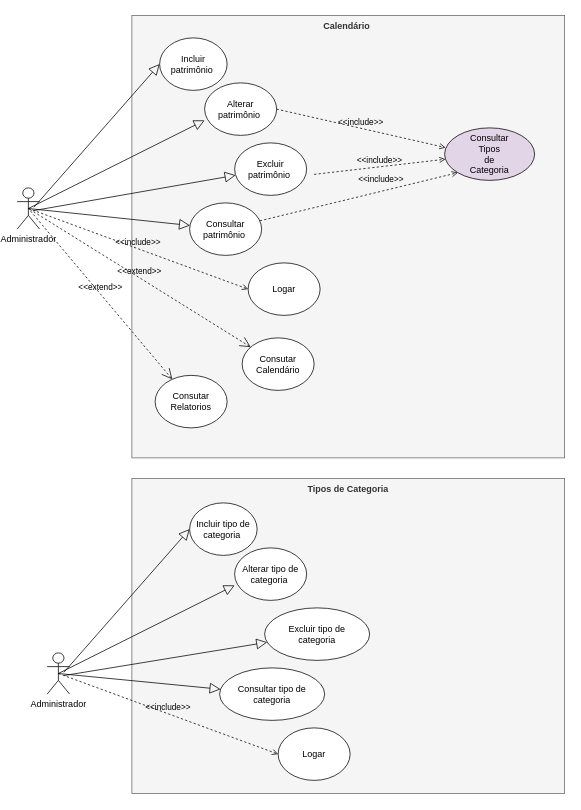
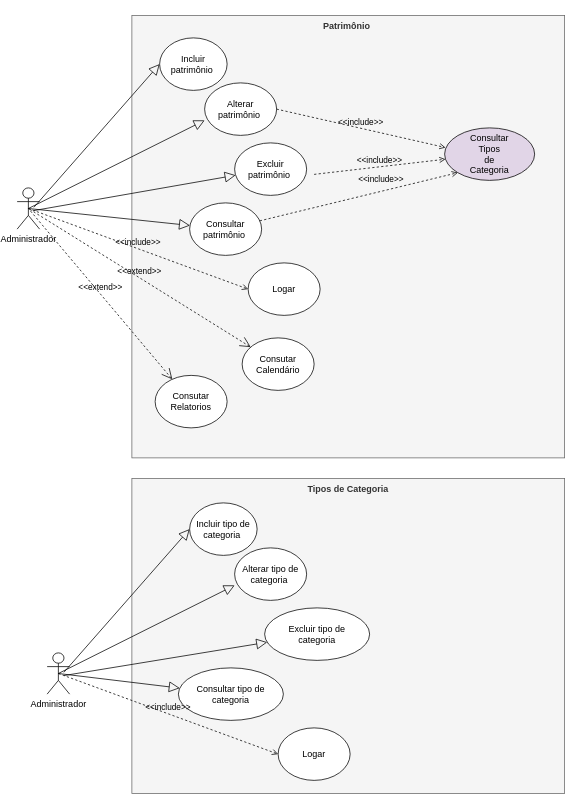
  <mxCell id="0" />
  <mxCell id="1" parent="0" />
- <mxCell id="2" value="Calendário&amp;nbsp;" style="shape=rect;html=1;verticalAlign=top;fontStyle=1;whiteSpace=wrap;align=center;fillColor=#f5f5f5;fontColor=#333333;strokeColor=#666666;" parent="1" vertex="1"><mxGeometry x="173" y="20" width="577" height="590" as="geometry" /></mxCell>
+ <mxCell id="2" value="Patrimônio&amp;nbsp;" style="shape=rect;html=1;verticalAlign=top;fontStyle=1;whiteSpace=wrap;align=center;fillColor=#f5f5f5;fontColor=#333333;strokeColor=#666666;" parent="1" vertex="1"><mxGeometry x="173" y="20" width="577" height="590" as="geometry" /></mxCell>
  <mxCell id="3" value="Incluir patrimônio&amp;nbsp;" style="ellipse;whiteSpace=wrap;html=1;" parent="1" vertex="1"><mxGeometry x="210" y="50" width="90" height="70" as="geometry" /></mxCell>
  <mxCell id="4" value="Administrador&lt;br&gt;" style="shape=umlActor;html=1;verticalLabelPosition=bottom;verticalAlign=top;align=center;" parent="1" vertex="1"><mxGeometry x="20" y="250" width="30" height="55" as="geometry" /></mxCell>
  <mxCell id="5" value="" style="edgeStyle=none;html=1;endArrow=block;endFill=0;endSize=12;verticalAlign=bottom;rounded=0;entryX=0;entryY=0.5;entryDx=0;entryDy=0;exitX=0.744;exitY=0.472;exitDx=0;exitDy=0;exitPerimeter=0;" parent="1" source="4" target="3" edge="1"><mxGeometry width="160" relative="1" as="geometry"><mxPoint x="100" y="155" as="sourcePoint" /><mxPoint x="260" y="155" as="targetPoint" /></mxGeometry></mxCell>
  <mxCell id="6" value="Alterar patrimônio&amp;nbsp;" style="ellipse;whiteSpace=wrap;html=1;" parent="1" vertex="1"><mxGeometry x="270" y="110" width="96" height="70" as="geometry" /></mxCell>
  <mxCell id="7" value="Excluir patrimônio&amp;nbsp;" style="ellipse;whiteSpace=wrap;html=1;" parent="1" vertex="1"><mxGeometry x="310" y="190" width="96" height="70" as="geometry" /></mxCell>
  <mxCell id="8" value="" style="edgeStyle=none;html=1;endArrow=block;endFill=0;endSize=12;verticalAlign=bottom;rounded=0;entryX=0;entryY=0.714;entryDx=0;entryDy=0;entryPerimeter=0;exitX=0.5;exitY=0.5;exitDx=0;exitDy=0;exitPerimeter=0;" parent="1" source="4" target="6" edge="1"><mxGeometry width="160" relative="1" as="geometry"><mxPoint x="110" y="234.5" as="sourcePoint" /><mxPoint x="270" y="234.5" as="targetPoint" /></mxGeometry></mxCell>
  <mxCell id="9" value="" style="edgeStyle=none;html=1;endArrow=block;endFill=0;endSize=12;verticalAlign=bottom;rounded=0;exitX=0.744;exitY=0.55;exitDx=0;exitDy=0;exitPerimeter=0;" parent="1" source="4" target="7" edge="1"><mxGeometry width="160" relative="1" as="geometry"><mxPoint x="120" y="304.5" as="sourcePoint" /><mxPoint x="340" y="265" as="targetPoint" /></mxGeometry></mxCell>
  <mxCell id="10" value="Consultar patrimônio&amp;nbsp;" style="ellipse;whiteSpace=wrap;html=1;" parent="1" vertex="1"><mxGeometry x="250" y="270" width="96" height="70" as="geometry" /></mxCell>
  <mxCell id="11" value="" style="edgeStyle=none;html=1;endArrow=block;endFill=0;endSize=12;verticalAlign=bottom;rounded=0;exitX=0.5;exitY=0.5;exitDx=0;exitDy=0;exitPerimeter=0;" parent="1" source="4" target="10" edge="1"><mxGeometry width="160" relative="1" as="geometry"><mxPoint x="60" y="245" as="sourcePoint" /><mxPoint x="380" y="260" as="targetPoint" /></mxGeometry></mxCell>
  <mxCell id="12" value="Logar" style="ellipse;whiteSpace=wrap;html=1;" parent="1" vertex="1"><mxGeometry x="328" y="350" width="96" height="70" as="geometry" /></mxCell>
  <mxCell id="13" value="&amp;lt;&amp;lt;include&amp;gt;&amp;gt;" style="edgeStyle=none;html=1;endArrow=open;verticalAlign=bottom;dashed=1;labelBackgroundColor=none;rounded=0;exitX=0.5;exitY=0.5;exitDx=0;exitDy=0;exitPerimeter=0;entryX=0;entryY=0.5;entryDx=0;entryDy=0;" parent="1" source="4" target="12" edge="1"><mxGeometry width="160" relative="1" as="geometry"><mxPoint x="110" y="395" as="sourcePoint" /><mxPoint x="270" y="395" as="targetPoint" /></mxGeometry></mxCell>
  <mxCell id="14" value="Consutar&lt;br&gt;Calendário" style="ellipse;whiteSpace=wrap;html=1;" vertex="1" parent="1"><mxGeometry x="320" y="450" width="96" height="70" as="geometry" /></mxCell>
  <mxCell id="15" value="&amp;lt;&amp;lt;extend&amp;gt;&amp;gt;" style="edgeStyle=none;html=1;startArrow=open;endArrow=none;startSize=12;verticalAlign=bottom;dashed=1;labelBackgroundColor=none;rounded=0;entryX=0.5;entryY=0.5;entryDx=0;entryDy=0;entryPerimeter=0;" edge="1" parent="1" source="14" target="4"><mxGeometry width="160" relative="1" as="geometry"><mxPoint x="274" y="610" as="sourcePoint" /><mxPoint x="194" y="380" as="targetPoint" /></mxGeometry></mxCell>
  <mxCell id="16" value="Consutar&lt;br&gt;Relatorios" style="ellipse;whiteSpace=wrap;html=1;" vertex="1" parent="1"><mxGeometry x="204" y="500" width="96" height="70" as="geometry" /></mxCell>
  <mxCell id="17" value="&amp;lt;&amp;lt;extend&amp;gt;&amp;gt;" style="edgeStyle=none;html=1;startArrow=open;endArrow=none;startSize=12;verticalAlign=bottom;dashed=1;labelBackgroundColor=none;rounded=0;entryX=0.5;entryY=0.5;entryDx=0;entryDy=0;entryPerimeter=0;" edge="1" parent="1" source="16" target="4"><mxGeometry width="160" relative="1" as="geometry"><mxPoint x="459" y="571" as="sourcePoint" /><mxPoint x="55" y="260" as="targetPoint" /></mxGeometry></mxCell>
  <mxCell id="18" value="Consultar&lt;br&gt;Tipos &lt;br&gt;de&lt;br&gt;Categoria" style="ellipse;whiteSpace=wrap;html=1;fillColor=#e1d5e7;" vertex="1" parent="1"><mxGeometry x="590" y="170" width="120" height="70" as="geometry" /></mxCell>
  <mxCell id="19" value="&amp;lt;&amp;lt;include&amp;gt;&amp;gt;" style="edgeStyle=none;html=1;endArrow=open;verticalAlign=bottom;dashed=1;labelBackgroundColor=none;rounded=0;entryX=0.01;entryY=0.375;entryDx=0;entryDy=0;entryPerimeter=0;exitX=1;exitY=0.5;exitDx=0;exitDy=0;" edge="1" parent="1" source="6" target="18"><mxGeometry width="160" relative="1" as="geometry"><mxPoint x="386" y="160" as="sourcePoint" /><mxPoint x="596" y="190" as="targetPoint" /></mxGeometry></mxCell>
  <mxCell id="20" value="&amp;lt;&amp;lt;include&amp;gt;&amp;gt;" style="edgeStyle=none;html=1;endArrow=open;verticalAlign=bottom;dashed=1;labelBackgroundColor=none;rounded=0;" edge="1" parent="1" target="18"><mxGeometry width="160" relative="1" as="geometry"><mxPoint x="416" y="232" as="sourcePoint" /><mxPoint x="621" y="238" as="targetPoint" /></mxGeometry></mxCell>
  <mxCell id="21" value="&amp;lt;&amp;lt;include&amp;gt;&amp;gt;" style="edgeStyle=none;html=1;endArrow=open;verticalAlign=bottom;dashed=1;labelBackgroundColor=none;rounded=0;entryX=0;entryY=1;entryDx=0;entryDy=0;" edge="1" parent="1" source="10" target="18"><mxGeometry x="0.232" y="8" width="160" relative="1" as="geometry"><mxPoint x="373" y="296" as="sourcePoint" /><mxPoint x="550" y="250" as="targetPoint" /><mxPoint x="1" as="offset" /></mxGeometry></mxCell>
  <mxCell id="22" value="Tipos de Categoria" style="shape=rect;html=1;verticalAlign=top;fontStyle=1;whiteSpace=wrap;align=center;fillColor=#f5f5f5;fontColor=#333333;strokeColor=#666666;" vertex="1" parent="1"><mxGeometry x="173" y="637.5" width="577" height="420" as="geometry" /></mxCell>
  <mxCell id="23" value="Incluir tipo de categoria&amp;nbsp;" style="ellipse;whiteSpace=wrap;html=1;" vertex="1" parent="1"><mxGeometry x="250" y="670" width="90" height="70" as="geometry" /></mxCell>
  <mxCell id="24" value="Administrador&lt;br&gt;" style="shape=umlActor;html=1;verticalLabelPosition=bottom;verticalAlign=top;align=center;" vertex="1" parent="1"><mxGeometry x="60" y="870" width="30" height="55" as="geometry" /></mxCell>
  <mxCell id="25" value="" style="edgeStyle=none;html=1;endArrow=block;endFill=0;endSize=12;verticalAlign=bottom;rounded=0;entryX=0;entryY=0.5;entryDx=0;entryDy=0;exitX=0.744;exitY=0.472;exitDx=0;exitDy=0;exitPerimeter=0;" edge="1" parent="1" source="24" target="23"><mxGeometry width="160" relative="1" as="geometry"><mxPoint x="140" y="775" as="sourcePoint" /><mxPoint x="300" y="775" as="targetPoint" /></mxGeometry></mxCell>
  <mxCell id="26" value="Alterar tipo de&lt;br&gt;categoria&amp;nbsp;" style="ellipse;whiteSpace=wrap;html=1;" vertex="1" parent="1"><mxGeometry x="310" y="730" width="96" height="70" as="geometry" /></mxCell>
  <mxCell id="27" value="Excluir tipo de &lt;br&gt;categoria" style="ellipse;whiteSpace=wrap;html=1;" vertex="1" parent="1"><mxGeometry x="350" y="810" width="140" height="70" as="geometry" /></mxCell>
  <mxCell id="28" value="" style="edgeStyle=none;html=1;endArrow=block;endFill=0;endSize=12;verticalAlign=bottom;rounded=0;entryX=0;entryY=0.714;entryDx=0;entryDy=0;entryPerimeter=0;exitX=0.5;exitY=0.5;exitDx=0;exitDy=0;exitPerimeter=0;" edge="1" parent="1" source="24" target="26"><mxGeometry width="160" relative="1" as="geometry"><mxPoint x="150" y="854.5" as="sourcePoint" /><mxPoint x="310" y="854.5" as="targetPoint" /></mxGeometry></mxCell>
  <mxCell id="29" value="" style="edgeStyle=none;html=1;endArrow=block;endFill=0;endSize=12;verticalAlign=bottom;rounded=0;exitX=0.744;exitY=0.55;exitDx=0;exitDy=0;exitPerimeter=0;" edge="1" parent="1" source="24" target="27"><mxGeometry width="160" relative="1" as="geometry"><mxPoint x="160" y="924.5" as="sourcePoint" /><mxPoint x="380" y="885" as="targetPoint" /></mxGeometry></mxCell>
- <mxCell id="30" value="Consultar tipo de categoria" style="ellipse;whiteSpace=wrap;html=1;" vertex="1" parent="1"><mxGeometry x="290" y="890" width="140" height="70" as="geometry" /></mxCell>
+ <mxCell id="30" value="Consultar tipo de categoria" style="ellipse;whiteSpace=wrap;html=1;" vertex="1" parent="1"><mxGeometry x="235" y="890" width="140" height="70" as="geometry" /></mxCell>
  <mxCell id="31" value="" style="edgeStyle=none;html=1;endArrow=block;endFill=0;endSize=12;verticalAlign=bottom;rounded=0;exitX=0.5;exitY=0.5;exitDx=0;exitDy=0;exitPerimeter=0;" edge="1" parent="1" source="24" target="30"><mxGeometry width="160" relative="1" as="geometry"><mxPoint x="100" y="865" as="sourcePoint" /><mxPoint x="420" y="880" as="targetPoint" /></mxGeometry></mxCell>
  <mxCell id="32" value="Logar" style="ellipse;whiteSpace=wrap;html=1;" vertex="1" parent="1"><mxGeometry x="368" y="970" width="96" height="70" as="geometry" /></mxCell>
  <mxCell id="33" value="&amp;lt;&amp;lt;include&amp;gt;&amp;gt;" style="edgeStyle=none;html=1;endArrow=open;verticalAlign=bottom;dashed=1;labelBackgroundColor=none;rounded=0;exitX=0.5;exitY=0.5;exitDx=0;exitDy=0;exitPerimeter=0;entryX=0;entryY=0.5;entryDx=0;entryDy=0;" edge="1" parent="1" source="24" target="32"><mxGeometry width="160" relative="1" as="geometry"><mxPoint x="150" y="1015" as="sourcePoint" /><mxPoint x="310" y="1015" as="targetPoint" /></mxGeometry></mxCell>
